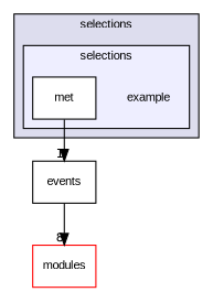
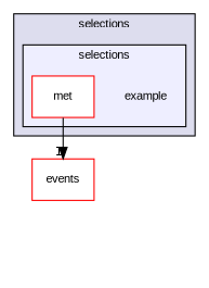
  digraph {
    compound=true
    fontname="Liberation Sans"
    node [fontname="Liberation Sans" fontsize=10 shape=box color=red fillcolor=white style=filled]
    edge [fontname="Liberation Sans" labeldistance=1.5 labelfontname=Helvetica labelfontsize=10]
    n1 [label=example shape=plaintext color="" fillcolor="" style=""]
-   n2 [color=black label=met]
-   n3 [color=black label=events]
-   n4 [label=modules]
+   n2 [label=met]
+   n3 [label=events]
    subgraph cluster_1 {
      bgcolor="#ddddee"
      fontsize=10
      label=selections
      pencolor=black
      subgraph cluster_2 {
        bgcolor="#eeeeff"
        fontsize=10
        label=selections
        pencolor=black
        n1
        n2
      }
    }
    n2 -> n3 [headlabel=1]
-   n3 -> n4 [headlabel=8]
  }
